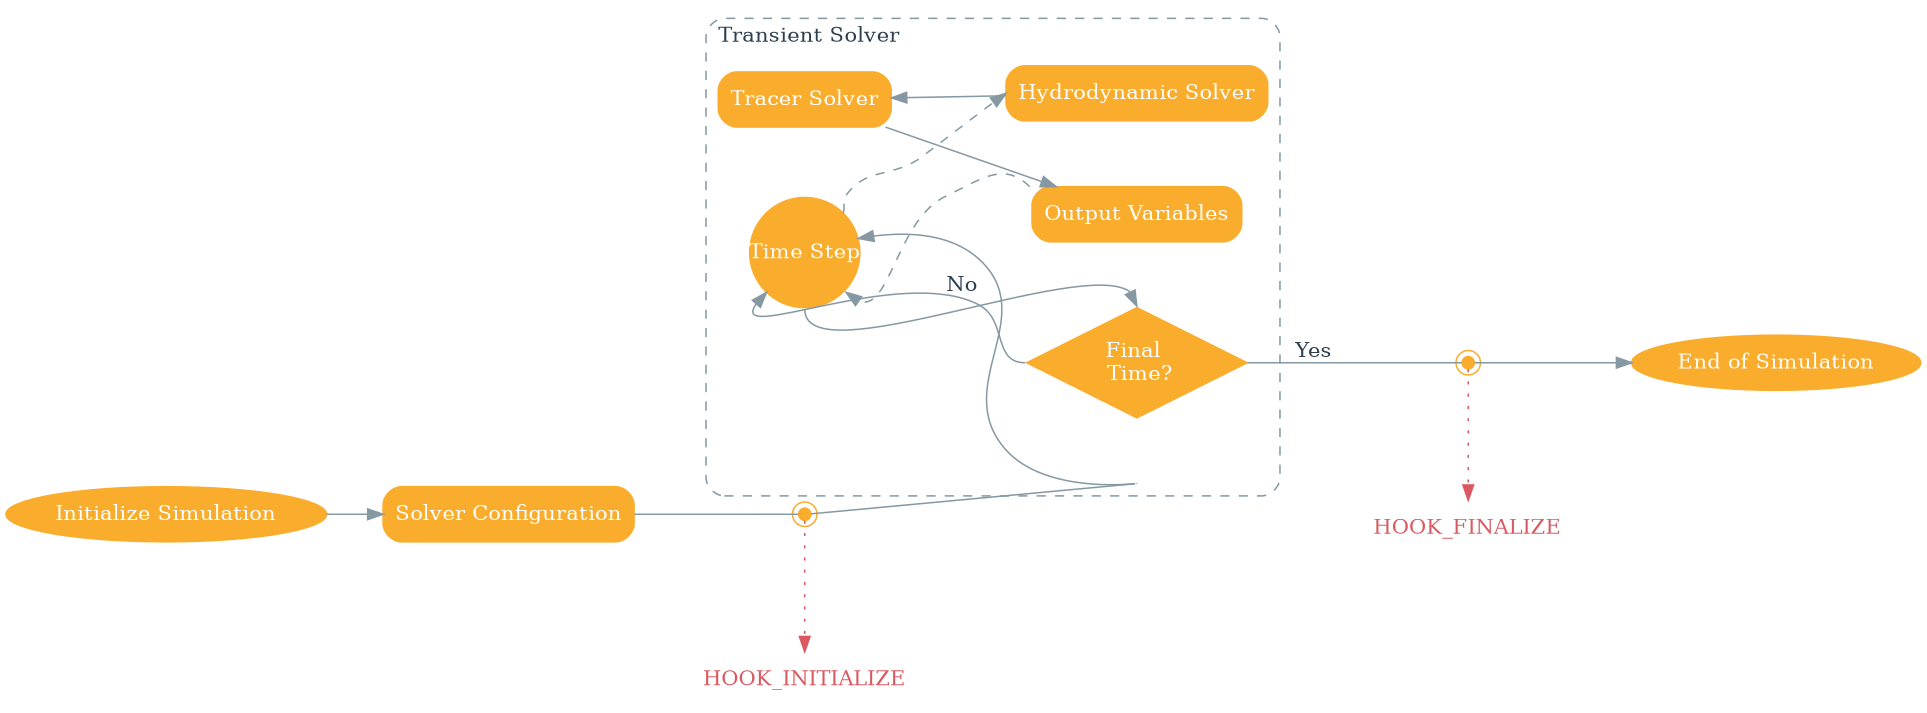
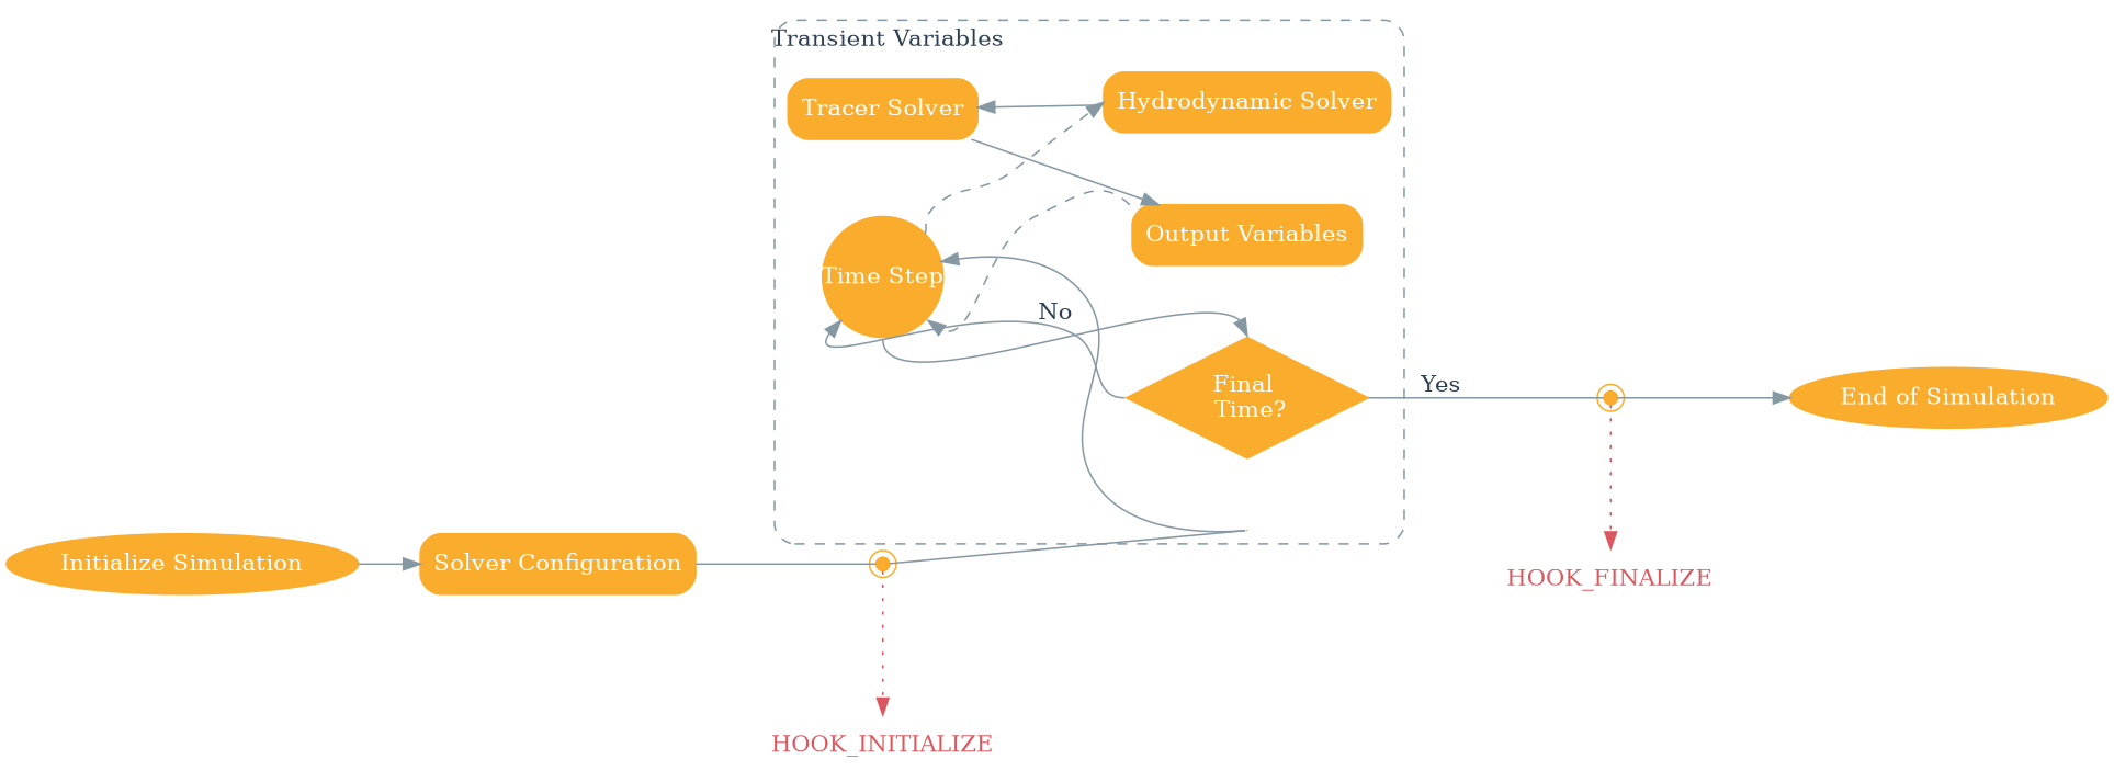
  digraph {
    newrank=true
    nodesep=0.6
    rankdir=LR
    node [color="#FAAC2C" fillcolor="#FAAC2C" fontcolor="#ffffff" shape=rectangular style="rounded, filled"]
    edge [color="#8699A3" fontcolor="#2c3e50"]
    hook_initialize_point [peripheries=2 shape=point width=0]
    n2 [color="#DA5961" fontcolor="#DA5961" label=HOOK_INITIALIZE peripheries=0 shape=cds width=0 style=""]
    hook_finalize_point [peripheries=2 shape=point width=0]
    n4 [color="#DA5961" fontcolor="#DA5961" label=HOOK_FINALIZE peripheries=0 shape=cds width=0 style=""]
    n5 [fixedsize=true label="Time Step" shape=circle width=1.0]
    n6 [label="Tracer Solver" width=0]
    invisible_point [shape=point width=0]
    n8 [label="Hydrodynamic Solver" width=0]
    n9 [fixedsize=true height=1.0 label="Final \n Time?" labelcolor="#8699A3" shape=diamond style=filled width=2.0]
    n10 [label="Output Variables" width=0]
    n11 [label="Initialize Simulation" shape=""]
    n12 [label="Solver Configuration" width=0]
    n13 [label="End of Simulation" shape=""]
    subgraph sub_1 {
      rank=same
      hook_initialize_point
      n2
    }
    subgraph sub_2 {
      rank=same
      hook_finalize_point
      n4
    }
    subgraph sub_3 {
      rank=same
      n5
      n6
    }
    subgraph sub_4 {
      rank=same
      invisible_point
      n8
    }
    subgraph cluster_5 {
      color="#8699A3"
      fontcolor="#2c3e50"
-     label="Transient Solver"
+     label="Transient Variables"
      labeljust=l
      shape=reactangular
      style="dashed, rounded"
      n5
      n6
      invisible_point
      n8
      n9
      n10
    }
    hook_initialize_point -> n2 [color="#DA5961" style=dotted]
    hook_initialize_point -> invisible_point [arrowhead=none]
    hook_finalize_point -> n4 [color="#DA5961" style=dotted]
    hook_finalize_point -> n13
    n5 -> n8 [headport=w style=dashed tailport=ne]
    n5 -> n9 [headport=n tailport=s weight=10]
    n6 -> n10 [weight=1000]
    invisible_point -> n5
    n8 -> n6 [weight=1000]
    n9 -> hook_finalize_point [arrowhead=none label=Yes]
    n9 -> n5 [headport=sw label=No tailport=w]
    n10 -> n5 [headport=se style=dashed tailport=nw]
    n11 -> n12
    n12 -> hook_initialize_point [arrowhead=none]
  }
